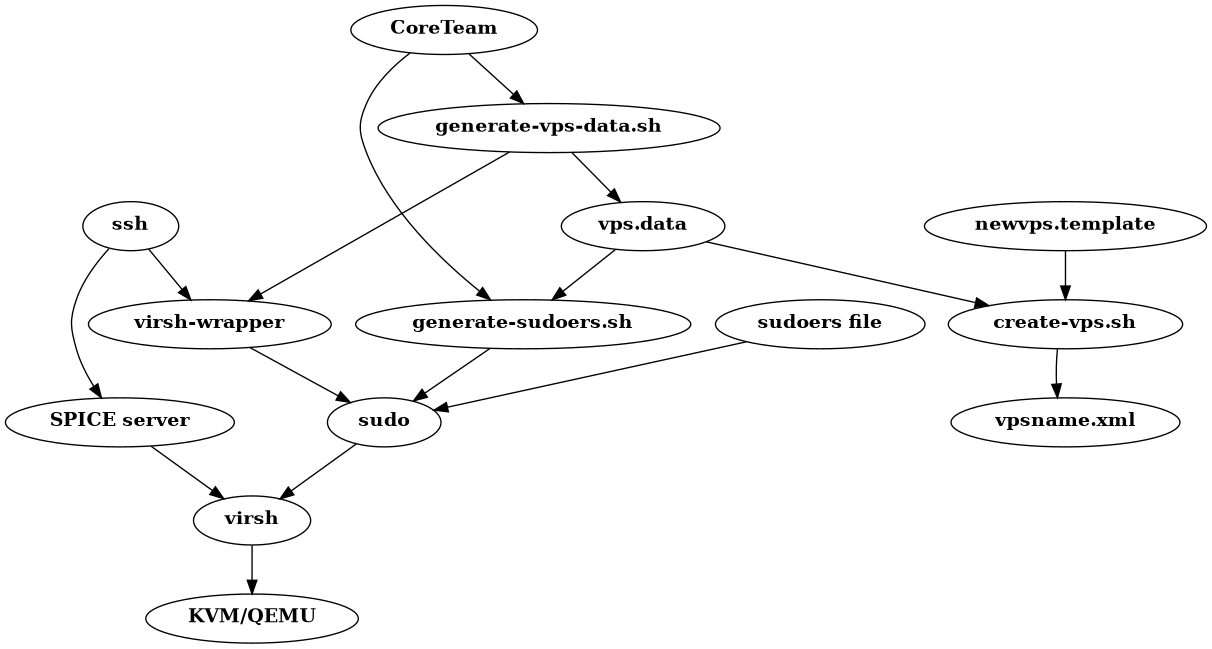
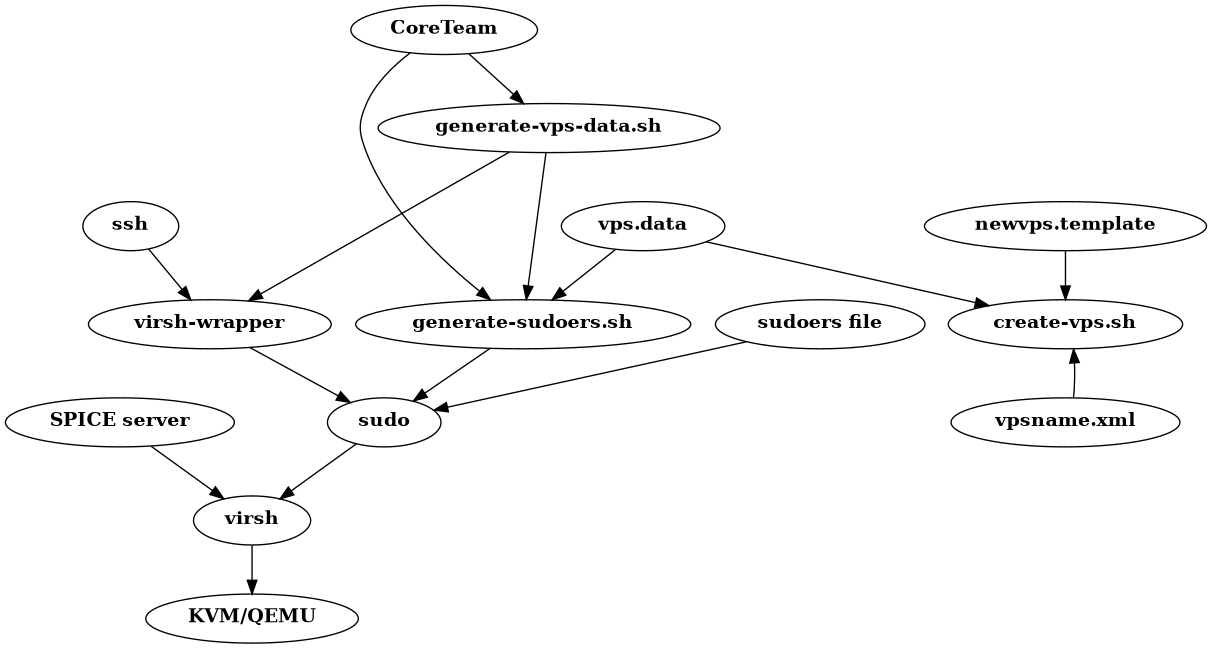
  digraph {
    n1 [label=< <b>virsh</b> >]
    n2 [label=< <b>KVM/QEMU</b> >]
    n3 [label=< <b>virsh-wrapper</b> >]
    n4 [label=< <b>sudo</b> >]
    n5 [label=< <b>ssh</b> >]
    n6 [label=< <b>SPICE server</b> >]
    n7 [label=< <b>sudoers file</b> >]
    n8 [label=< <b>generate-sudoers.sh</b> >]
    n9 [label=< <b>vps.data</b> >]
    n10 [label=< <b>create-vps.sh</b> >]
    n11 [label=< <b>vpsname.xml</b> >]
    n12 [label=< <b>generate-vps-data.sh</b> >]
    n13 [label=< <b>newvps.template</b> >]
    n14 [label=< <b>CoreTeam</b> >]
    n1 -> n2
    n3 -> n4
    n4 -> n1
    n5 -> n3
-   n5 -> n6
    n6 -> n1
    n7 -> n4
    n8 -> n4
    n9 -> n8
    n9 -> n10
-   n10 -> n11
+   n11 -> n10
    n12 -> n3
-   n12 -> n9
+   n12 -> n8
    n13 -> n10
    n14 -> n8
    n14 -> n12
  }
